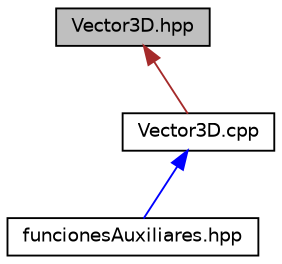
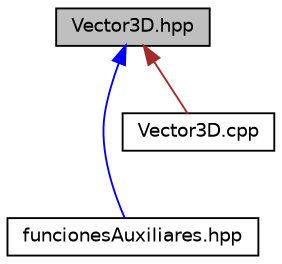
  digraph {
    node [color=black fillcolor=white fontname=Helvetica fontsize=10 shape=record style=filled]
    edge [dir=back fontname=Helvetica fontsize=10 labelfontname=Helvetica labelfontsize=10 style=solid]
    n1 [fillcolor=grey75 fontcolor=black height=0.2 label="Vector3D.hpp" width=0.4]
    n2 [height=0.2 label="funcionesAuxiliares.hpp" width=0.4]
    n3 [height=0.2 label="Vector3D.cpp" width=0.4]
-   n3 -> n2 [color=blue]
+   n1 -> n2 [color=blue]
    n1 -> n3 [color=brown]
  }
